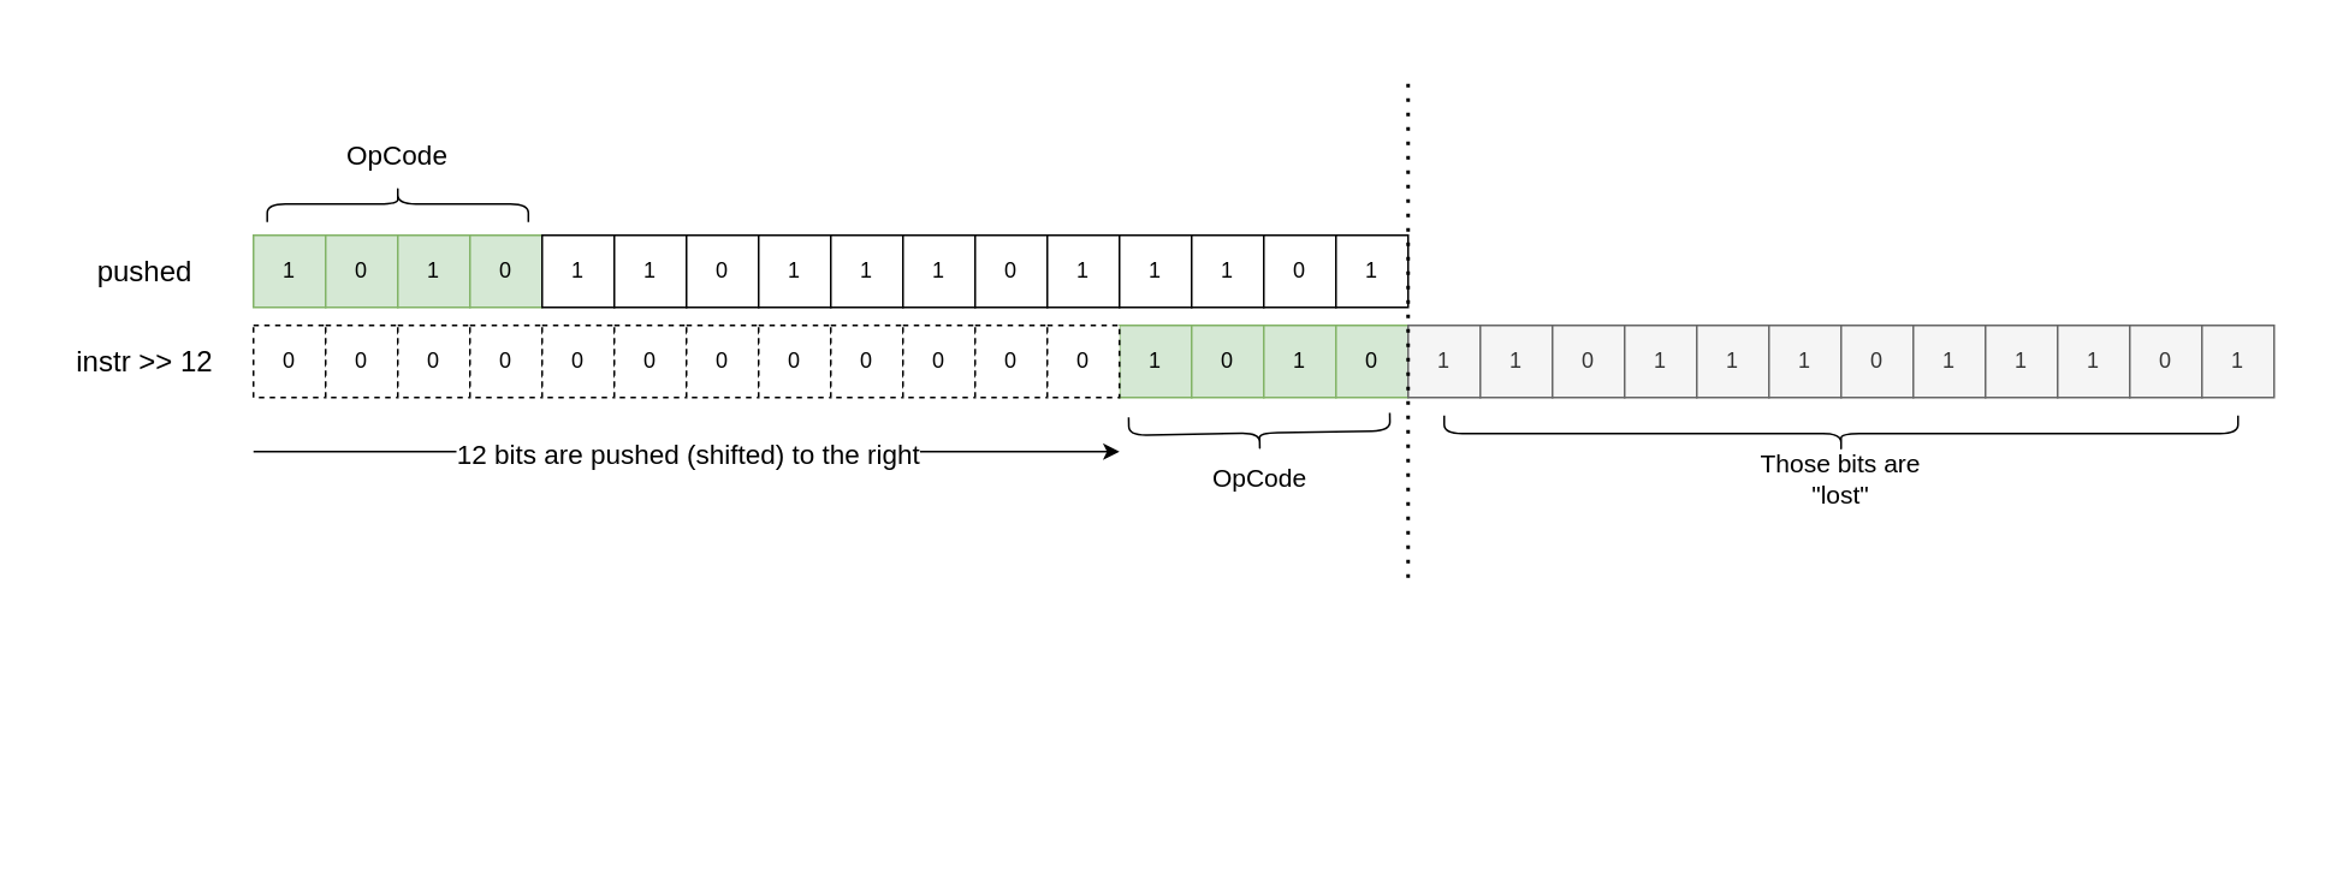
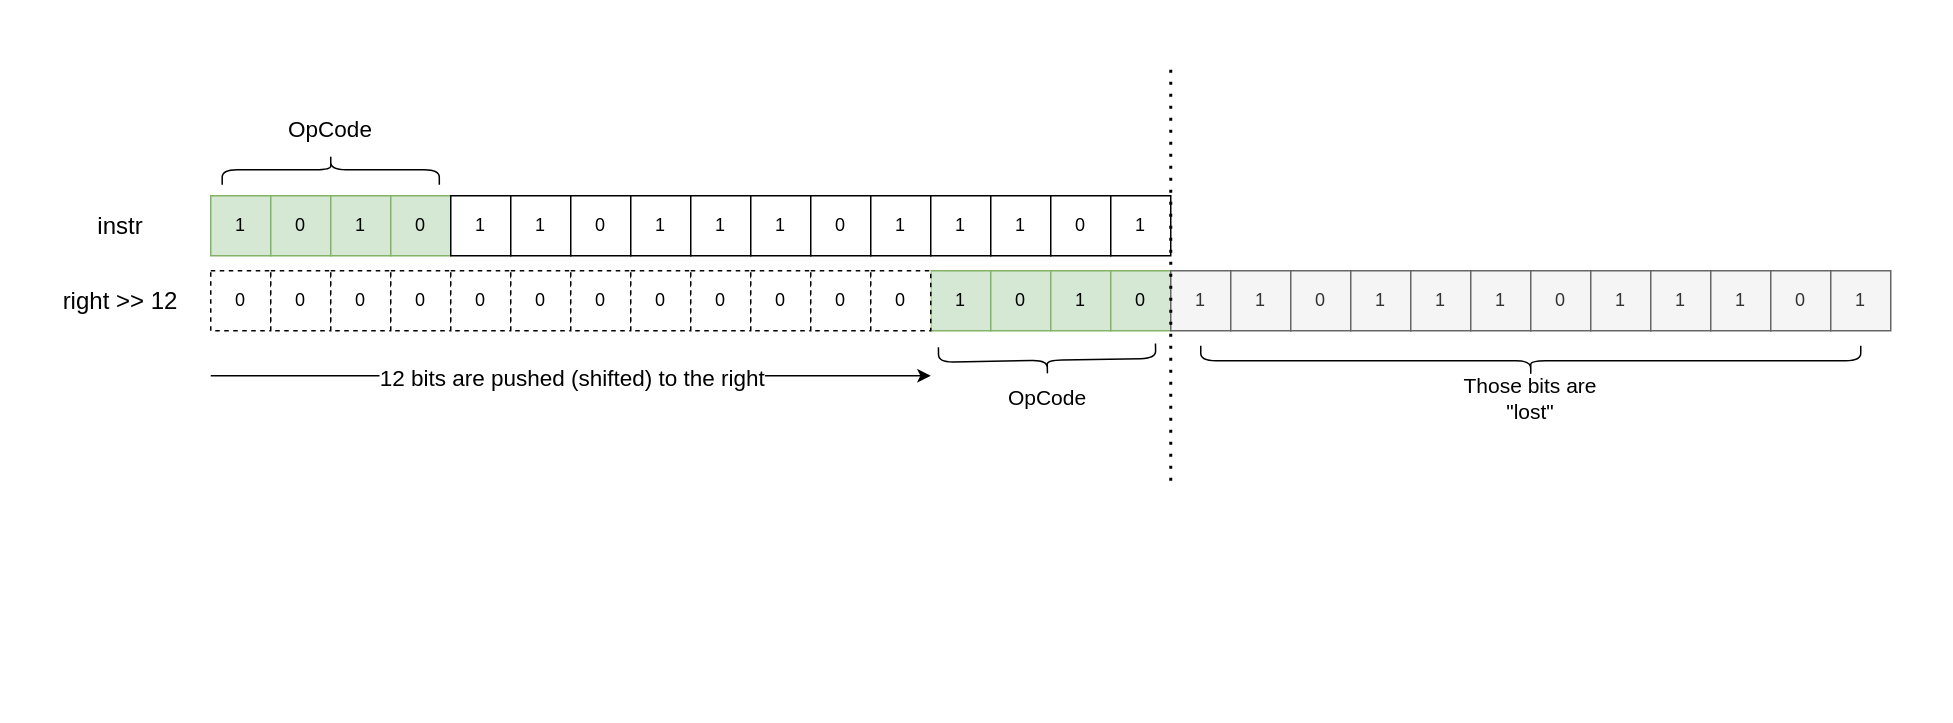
  <mxCell id="0" />
  <mxCell id="1" parent="0" />
  <mxCell id="2" value="" style="rounded=0;whiteSpace=wrap;html=1;fillColor=none;strokeColor=none;" vertex="1" parent="1"><mxGeometry x="20" y="50" width="1260" height="270" as="geometry" /></mxCell>
  <mxCell id="3" value="1" style="rounded=0;whiteSpace=wrap;html=1;fillColor=#d5e8d4;strokeColor=#82b366;" vertex="1" parent="1"><mxGeometry x="140" y="130" width="40" height="40" as="geometry" /></mxCell>
  <mxCell id="4" value="0" style="rounded=0;whiteSpace=wrap;html=1;fillColor=#d5e8d4;strokeColor=#82b366;" vertex="1" parent="1"><mxGeometry x="180" y="130" width="40" height="40" as="geometry" /></mxCell>
  <mxCell id="5" value="1" style="rounded=0;whiteSpace=wrap;html=1;fillColor=#d5e8d4;strokeColor=#82b366;" vertex="1" parent="1"><mxGeometry x="220" y="130" width="40" height="40" as="geometry" /></mxCell>
  <mxCell id="6" value="0" style="rounded=0;whiteSpace=wrap;html=1;fillColor=#d5e8d4;strokeColor=#82b366;" vertex="1" parent="1"><mxGeometry x="260" y="130" width="40" height="40" as="geometry" /></mxCell>
  <mxCell id="7" value="1" style="rounded=0;whiteSpace=wrap;html=1;" vertex="1" parent="1"><mxGeometry x="300" y="130" width="40" height="40" as="geometry" /></mxCell>
  <mxCell id="8" value="1" style="rounded=0;whiteSpace=wrap;html=1;" vertex="1" parent="1"><mxGeometry x="340" y="130" width="40" height="40" as="geometry" /></mxCell>
  <mxCell id="9" value="0" style="rounded=0;whiteSpace=wrap;html=1;" vertex="1" parent="1"><mxGeometry x="380" y="130" width="40" height="40" as="geometry" /></mxCell>
  <mxCell id="10" value="1" style="rounded=0;whiteSpace=wrap;html=1;" vertex="1" parent="1"><mxGeometry x="420" y="130" width="40" height="40" as="geometry" /></mxCell>
  <mxCell id="11" value="1" style="rounded=0;whiteSpace=wrap;html=1;" vertex="1" parent="1"><mxGeometry x="460" y="130" width="40" height="40" as="geometry" /></mxCell>
  <mxCell id="12" value="1" style="rounded=0;whiteSpace=wrap;html=1;" vertex="1" parent="1"><mxGeometry x="500" y="130" width="40" height="40" as="geometry" /></mxCell>
  <mxCell id="13" value="0" style="rounded=0;whiteSpace=wrap;html=1;" vertex="1" parent="1"><mxGeometry x="540" y="130" width="40" height="40" as="geometry" /></mxCell>
  <mxCell id="14" value="1" style="rounded=0;whiteSpace=wrap;html=1;" vertex="1" parent="1"><mxGeometry x="580" y="130" width="40" height="40" as="geometry" /></mxCell>
  <mxCell id="15" value="1" style="rounded=0;whiteSpace=wrap;html=1;" vertex="1" parent="1"><mxGeometry x="620" y="130" width="40" height="40" as="geometry" /></mxCell>
  <mxCell id="16" value="1" style="rounded=0;whiteSpace=wrap;html=1;" vertex="1" parent="1"><mxGeometry x="660" y="130" width="40" height="40" as="geometry" /></mxCell>
  <mxCell id="17" value="0" style="rounded=0;whiteSpace=wrap;html=1;" vertex="1" parent="1"><mxGeometry x="700" y="130" width="40" height="40" as="geometry" /></mxCell>
  <mxCell id="18" value="1" style="rounded=0;whiteSpace=wrap;html=1;" vertex="1" parent="1"><mxGeometry x="740" y="130" width="40" height="40" as="geometry" /></mxCell>
  <mxCell id="19" value="1" style="rounded=0;whiteSpace=wrap;html=1;fillColor=#d5e8d4;strokeColor=#82b366;" vertex="1" parent="1"><mxGeometry x="620" y="180" width="40" height="40" as="geometry" /></mxCell>
  <mxCell id="20" value="0" style="rounded=0;whiteSpace=wrap;html=1;fillColor=#d5e8d4;strokeColor=#82b366;" vertex="1" parent="1"><mxGeometry x="660" y="180" width="40" height="40" as="geometry" /></mxCell>
  <mxCell id="21" value="1" style="rounded=0;whiteSpace=wrap;html=1;fillColor=#d5e8d4;strokeColor=#82b366;" vertex="1" parent="1"><mxGeometry x="700" y="180" width="40" height="40" as="geometry" /></mxCell>
  <mxCell id="22" value="0" style="rounded=0;whiteSpace=wrap;html=1;fillColor=#d5e8d4;strokeColor=#82b366;" vertex="1" parent="1"><mxGeometry x="740" y="180" width="40" height="40" as="geometry" /></mxCell>
  <mxCell id="23" value="1" style="rounded=0;whiteSpace=wrap;html=1;fillColor=#f5f5f5;fontColor=#333333;strokeColor=#666666;" vertex="1" parent="1"><mxGeometry x="780" y="180" width="40" height="40" as="geometry" /></mxCell>
  <mxCell id="24" value="1" style="rounded=0;whiteSpace=wrap;html=1;fillColor=#f5f5f5;fontColor=#333333;strokeColor=#666666;" vertex="1" parent="1"><mxGeometry x="820" y="180" width="40" height="40" as="geometry" /></mxCell>
  <mxCell id="25" value="0" style="rounded=0;whiteSpace=wrap;html=1;fillColor=#f5f5f5;fontColor=#333333;strokeColor=#666666;" vertex="1" parent="1"><mxGeometry x="860" y="180" width="40" height="40" as="geometry" /></mxCell>
  <mxCell id="26" value="1" style="rounded=0;whiteSpace=wrap;html=1;fillColor=#f5f5f5;fontColor=#333333;strokeColor=#666666;" vertex="1" parent="1"><mxGeometry x="900" y="180" width="40" height="40" as="geometry" /></mxCell>
  <mxCell id="27" value="1" style="rounded=0;whiteSpace=wrap;html=1;fillColor=#f5f5f5;fontColor=#333333;strokeColor=#666666;" vertex="1" parent="1"><mxGeometry x="940" y="180" width="40" height="40" as="geometry" /></mxCell>
  <mxCell id="28" value="1" style="rounded=0;whiteSpace=wrap;html=1;fillColor=#f5f5f5;fontColor=#333333;strokeColor=#666666;" vertex="1" parent="1"><mxGeometry x="980" y="180" width="40" height="40" as="geometry" /></mxCell>
  <mxCell id="29" value="0" style="rounded=0;whiteSpace=wrap;html=1;fillColor=#f5f5f5;fontColor=#333333;strokeColor=#666666;" vertex="1" parent="1"><mxGeometry x="1020" y="180" width="40" height="40" as="geometry" /></mxCell>
  <mxCell id="30" value="1" style="rounded=0;whiteSpace=wrap;html=1;fillColor=#f5f5f5;fontColor=#333333;strokeColor=#666666;" vertex="1" parent="1"><mxGeometry x="1060" y="180" width="40" height="40" as="geometry" /></mxCell>
  <mxCell id="31" value="1" style="rounded=0;whiteSpace=wrap;html=1;fillColor=#f5f5f5;fontColor=#333333;strokeColor=#666666;" vertex="1" parent="1"><mxGeometry x="1100" y="180" width="40" height="40" as="geometry" /></mxCell>
  <mxCell id="32" value="1" style="rounded=0;whiteSpace=wrap;html=1;fillColor=#f5f5f5;fontColor=#333333;strokeColor=#666666;" vertex="1" parent="1"><mxGeometry x="1140" y="180" width="40" height="40" as="geometry" /></mxCell>
  <mxCell id="33" value="0" style="rounded=0;whiteSpace=wrap;html=1;fillColor=#f5f5f5;fontColor=#333333;strokeColor=#666666;" vertex="1" parent="1"><mxGeometry x="1180" y="180" width="40" height="40" as="geometry" /></mxCell>
  <mxCell id="34" value="1" style="rounded=0;whiteSpace=wrap;html=1;fillColor=#f5f5f5;fontColor=#333333;strokeColor=#666666;" vertex="1" parent="1"><mxGeometry x="1220" y="180" width="40" height="40" as="geometry" /></mxCell>
  <mxCell id="35" value="" style="endArrow=none;dashed=1;html=1;dashPattern=1 3;strokeWidth=2;rounded=0;" edge="1" parent="1"><mxGeometry width="50" height="50" relative="1" as="geometry"><mxPoint x="780" y="320" as="sourcePoint" /><mxPoint x="780" y="40" as="targetPoint" /></mxGeometry></mxCell>
  <mxCell id="36" value="0" style="rounded=0;whiteSpace=wrap;html=1;dashed=1;" vertex="1" parent="1"><mxGeometry x="140" y="180" width="40" height="40" as="geometry" /></mxCell>
  <mxCell id="37" value="0" style="rounded=0;whiteSpace=wrap;html=1;dashed=1;" vertex="1" parent="1"><mxGeometry x="180" y="180" width="40" height="40" as="geometry" /></mxCell>
  <mxCell id="38" value="0" style="rounded=0;whiteSpace=wrap;html=1;dashed=1;" vertex="1" parent="1"><mxGeometry x="220" y="180" width="40" height="40" as="geometry" /></mxCell>
  <mxCell id="39" value="0" style="rounded=0;whiteSpace=wrap;html=1;dashed=1;" vertex="1" parent="1"><mxGeometry x="260" y="180" width="40" height="40" as="geometry" /></mxCell>
  <mxCell id="40" value="0" style="rounded=0;whiteSpace=wrap;html=1;dashed=1;" vertex="1" parent="1"><mxGeometry x="300" y="180" width="40" height="40" as="geometry" /></mxCell>
  <mxCell id="41" value="0" style="rounded=0;whiteSpace=wrap;html=1;dashed=1;" vertex="1" parent="1"><mxGeometry x="340" y="180" width="40" height="40" as="geometry" /></mxCell>
  <mxCell id="42" value="0" style="rounded=0;whiteSpace=wrap;html=1;dashed=1;" vertex="1" parent="1"><mxGeometry x="380" y="180" width="40" height="40" as="geometry" /></mxCell>
  <mxCell id="43" value="0" style="rounded=0;whiteSpace=wrap;html=1;dashed=1;" vertex="1" parent="1"><mxGeometry x="420" y="180" width="40" height="40" as="geometry" /></mxCell>
  <mxCell id="44" value="0" style="rounded=0;whiteSpace=wrap;html=1;dashed=1;" vertex="1" parent="1"><mxGeometry x="460" y="180" width="40" height="40" as="geometry" /></mxCell>
  <mxCell id="45" value="0" style="rounded=0;whiteSpace=wrap;html=1;dashed=1;" vertex="1" parent="1"><mxGeometry x="500" y="180" width="40" height="40" as="geometry" /></mxCell>
  <mxCell id="46" value="0" style="rounded=0;whiteSpace=wrap;html=1;dashed=1;" vertex="1" parent="1"><mxGeometry x="540" y="180" width="40" height="40" as="geometry" /></mxCell>
  <mxCell id="47" value="0" style="rounded=0;whiteSpace=wrap;html=1;dashed=1;" vertex="1" parent="1"><mxGeometry x="580" y="180" width="40" height="40" as="geometry" /></mxCell>
  <mxCell id="48" value="" style="shape=curlyBracket;whiteSpace=wrap;html=1;rounded=1;rotation=-90;" vertex="1" parent="1"><mxGeometry x="1010" y="20" width="20" height="440" as="geometry" /></mxCell>
  <mxCell id="49" value="&lt;font style=&quot;font-size: 14px&quot;&gt;Those bits are &quot;lost&quot;&lt;/font&gt;" style="text;html=1;strokeColor=none;fillColor=none;align=center;verticalAlign=middle;whiteSpace=wrap;rounded=0;" vertex="1" parent="1"><mxGeometry x="965" y="250" width="110" height="30" as="geometry" /></mxCell>
  <mxCell id="50" value="" style="shape=curlyBracket;whiteSpace=wrap;html=1;rounded=1;rotation=-91;" vertex="1" parent="1"><mxGeometry x="687.63" y="167.32" width="20" height="144.74" as="geometry" /></mxCell>
  <mxCell id="51" value="&lt;font style=&quot;font-size: 14px&quot;&gt;OpCode&lt;/font&gt;" style="text;html=1;strokeColor=none;fillColor=none;align=center;verticalAlign=middle;whiteSpace=wrap;rounded=0;" vertex="1" parent="1"><mxGeometry x="667.63" y="250" width="60" height="30" as="geometry" /></mxCell>
- <mxCell id="52" value="&lt;font style=&quot;font-size: 16px&quot;&gt;pushed&lt;/font&gt;" style="text;html=1;strokeColor=none;fillColor=none;align=center;verticalAlign=middle;whiteSpace=wrap;rounded=0;" vertex="1" parent="1"><mxGeometry x="30" y="135" width="100" height="30" as="geometry" /></mxCell>
- <mxCell id="53" value="&lt;font style=&quot;font-size: 16px&quot;&gt;instr &amp;gt;&amp;gt; 12&lt;/font&gt;" style="text;html=1;strokeColor=none;fillColor=none;align=center;verticalAlign=middle;whiteSpace=wrap;rounded=0;" vertex="1" parent="1"><mxGeometry x="30" y="185" width="100" height="30" as="geometry" /></mxCell>
+ <mxCell id="52" value="&lt;font style=&quot;font-size: 16px&quot;&gt;instr&lt;/font&gt;" style="text;html=1;strokeColor=none;fillColor=none;align=center;verticalAlign=middle;whiteSpace=wrap;rounded=0;" vertex="1" parent="1"><mxGeometry x="30" y="135" width="100" height="30" as="geometry" /></mxCell>
+ <mxCell id="53" value="&lt;font style=&quot;font-size: 16px&quot;&gt;right &amp;gt;&amp;gt; 12&lt;/font&gt;" style="text;html=1;strokeColor=none;fillColor=none;align=center;verticalAlign=middle;whiteSpace=wrap;rounded=0;" vertex="1" parent="1"><mxGeometry x="30" y="185" width="100" height="30" as="geometry" /></mxCell>
  <mxCell id="54" value="" style="shape=curlyBracket;whiteSpace=wrap;html=1;rounded=1;rotation=90;" vertex="1" parent="1"><mxGeometry x="210" y="40.26" width="20" height="144.74" as="geometry" /></mxCell>
  <mxCell id="55" value="&lt;font style=&quot;font-size: 15px&quot;&gt;OpCode&lt;/font&gt;" style="text;html=1;strokeColor=none;fillColor=none;align=center;verticalAlign=middle;whiteSpace=wrap;rounded=0;" vertex="1" parent="1"><mxGeometry x="190" y="70" width="60" height="30" as="geometry" /></mxCell>
  <mxCell id="56" value="" style="endArrow=classic;html=1;rounded=0;" edge="1" parent="1"><mxGeometry relative="1" as="geometry"><mxPoint x="140" y="250" as="sourcePoint" /><mxPoint x="620" y="250" as="targetPoint" /></mxGeometry></mxCell>
  <mxCell id="57" value="&lt;font style=&quot;font-size: 15px&quot;&gt;12 bits are pushed (shifted) to the right&lt;/font&gt;" style="edgeLabel;resizable=0;html=1;align=center;verticalAlign=middle;fillColor=none;" connectable="0" vertex="1" parent="56"><mxGeometry relative="1" as="geometry" /></mxCell>
